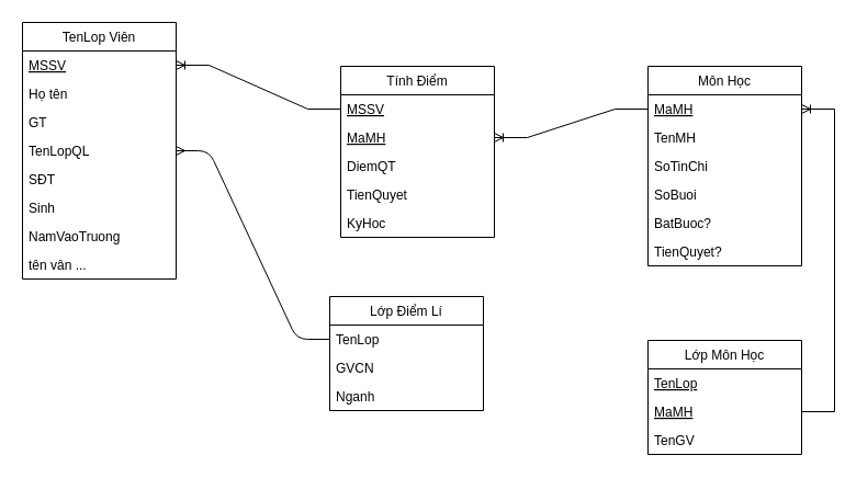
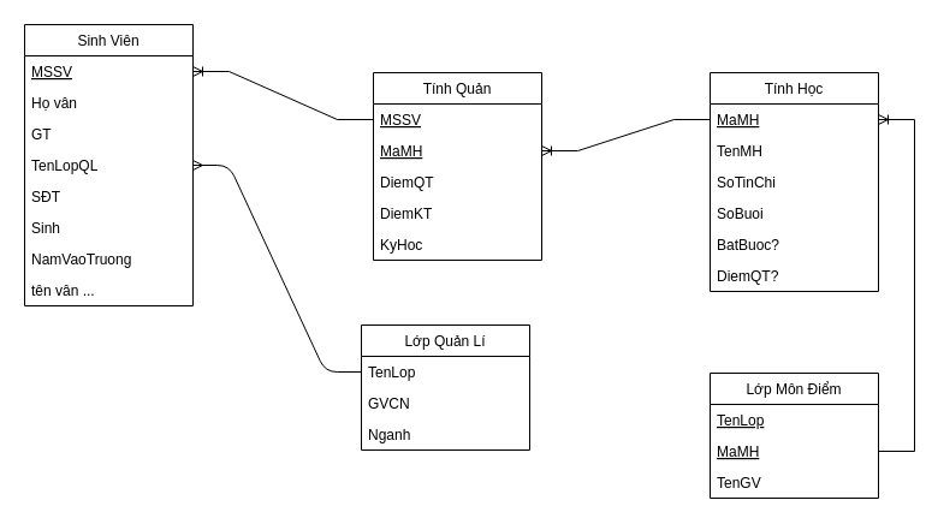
  <mxCell id="0" />
  <mxCell id="1" parent="0" />
- <mxCell id="2" value="TenLop Viên" style="swimlane;fontStyle=0;childLayout=stackLayout;horizontal=1;startSize=26;fillColor=none;horizontalStack=0;resizeParent=1;resizeParentMax=0;resizeLast=0;collapsible=1;marginBottom=0;" parent="1" vertex="1"><mxGeometry x="20" y="20" width="140" height="234" as="geometry" /></mxCell>
+ <mxCell id="2" value="Sinh Viên" style="swimlane;fontStyle=0;childLayout=stackLayout;horizontal=1;startSize=26;fillColor=none;horizontalStack=0;resizeParent=1;resizeParentMax=0;resizeLast=0;collapsible=1;marginBottom=0;" parent="1" vertex="1"><mxGeometry x="20" y="20" width="140" height="234" as="geometry" /></mxCell>
  <mxCell id="3" value="MSSV" style="text;strokeColor=none;fillColor=none;align=left;verticalAlign=top;spacingLeft=4;spacingRight=4;overflow=hidden;rotatable=0;points=[[0,0.5],[1,0.5]];portConstraint=eastwest;fontStyle=4" parent="2" vertex="1"><mxGeometry y="26" width="140" height="26" as="geometry" /></mxCell>
- <mxCell id="4" value="Họ tên" style="text;strokeColor=none;fillColor=none;align=left;verticalAlign=top;spacingLeft=4;spacingRight=4;overflow=hidden;rotatable=0;points=[[0,0.5],[1,0.5]];portConstraint=eastwest;" parent="2" vertex="1"><mxGeometry y="52" width="140" height="26" as="geometry" /></mxCell>
+ <mxCell id="4" value="Họ vân" style="text;strokeColor=none;fillColor=none;align=left;verticalAlign=top;spacingLeft=4;spacingRight=4;overflow=hidden;rotatable=0;points=[[0,0.5],[1,0.5]];portConstraint=eastwest;" parent="2" vertex="1"><mxGeometry y="52" width="140" height="26" as="geometry" /></mxCell>
  <mxCell id="5" value="GT" style="text;strokeColor=none;fillColor=none;align=left;verticalAlign=top;spacingLeft=4;spacingRight=4;overflow=hidden;rotatable=0;points=[[0,0.5],[1,0.5]];portConstraint=eastwest;" parent="2" vertex="1"><mxGeometry y="78" width="140" height="26" as="geometry" /></mxCell>
  <mxCell id="6" value="TenLopQL" style="text;strokeColor=none;fillColor=none;align=left;verticalAlign=top;spacingLeft=4;spacingRight=4;overflow=hidden;rotatable=0;points=[[0,0.5],[1,0.5]];portConstraint=eastwest;" parent="2" vertex="1"><mxGeometry y="104" width="140" height="26" as="geometry" /></mxCell>
  <mxCell id="7" value="SĐT" style="text;strokeColor=none;fillColor=none;align=left;verticalAlign=top;spacingLeft=4;spacingRight=4;overflow=hidden;rotatable=0;points=[[0,0.5],[1,0.5]];portConstraint=eastwest;" parent="2" vertex="1"><mxGeometry y="130" width="140" height="26" as="geometry" /></mxCell>
  <mxCell id="8" value="Sinh" style="text;strokeColor=none;fillColor=none;align=left;verticalAlign=top;spacingLeft=4;spacingRight=4;overflow=hidden;rotatable=0;points=[[0,0.5],[1,0.5]];portConstraint=eastwest;" parent="2" vertex="1"><mxGeometry y="156" width="140" height="26" as="geometry" /></mxCell>
  <mxCell id="9" value="NamVaoTruong" style="text;strokeColor=none;fillColor=none;align=left;verticalAlign=top;spacingLeft=4;spacingRight=4;overflow=hidden;rotatable=0;points=[[0,0.5],[1,0.5]];portConstraint=eastwest;" parent="2" vertex="1"><mxGeometry y="182" width="140" height="26" as="geometry" /></mxCell>
  <mxCell id="10" value="tên vân ..." style="text;strokeColor=none;fillColor=none;align=left;verticalAlign=top;spacingLeft=4;spacingRight=4;overflow=hidden;rotatable=0;points=[[0,0.5],[1,0.5]];portConstraint=eastwest;" parent="2" vertex="1"><mxGeometry y="208" width="140" height="26" as="geometry" /></mxCell>
- <mxCell id="11" value="Tính Điểm" style="swimlane;fontStyle=0;childLayout=stackLayout;horizontal=1;startSize=26;fillColor=none;horizontalStack=0;resizeParent=1;resizeParentMax=0;resizeLast=0;collapsible=1;marginBottom=0;" parent="1" vertex="1"><mxGeometry x="310" y="60" width="140" height="156" as="geometry" /></mxCell>
+ <mxCell id="11" value="Tính Quản" style="swimlane;fontStyle=0;childLayout=stackLayout;horizontal=1;startSize=26;fillColor=none;horizontalStack=0;resizeParent=1;resizeParentMax=0;resizeLast=0;collapsible=1;marginBottom=0;" parent="1" vertex="1"><mxGeometry x="310" y="60" width="140" height="156" as="geometry" /></mxCell>
  <mxCell id="12" value="MSSV" style="text;strokeColor=none;fillColor=none;align=left;verticalAlign=top;spacingLeft=4;spacingRight=4;overflow=hidden;rotatable=0;points=[[0,0.5],[1,0.5]];portConstraint=eastwest;fontStyle=4" parent="11" vertex="1"><mxGeometry y="26" width="140" height="26" as="geometry" /></mxCell>
  <mxCell id="13" value="MaMH" style="text;strokeColor=none;fillColor=none;align=left;verticalAlign=top;spacingLeft=4;spacingRight=4;overflow=hidden;rotatable=0;points=[[0,0.5],[1,0.5]];portConstraint=eastwest;fontStyle=4" parent="11" vertex="1"><mxGeometry y="52" width="140" height="26" as="geometry" /></mxCell>
  <mxCell id="14" value="DiemQT" style="text;strokeColor=none;fillColor=none;align=left;verticalAlign=top;spacingLeft=4;spacingRight=4;overflow=hidden;rotatable=0;points=[[0,0.5],[1,0.5]];portConstraint=eastwest;" parent="11" vertex="1"><mxGeometry y="78" width="140" height="26" as="geometry" /></mxCell>
- <mxCell id="15" value="TienQuyet" style="text;strokeColor=none;fillColor=none;align=left;verticalAlign=top;spacingLeft=4;spacingRight=4;overflow=hidden;rotatable=0;points=[[0,0.5],[1,0.5]];portConstraint=eastwest;" parent="11" vertex="1"><mxGeometry y="104" width="140" height="26" as="geometry" /></mxCell>
+ <mxCell id="15" value="DiemKT" style="text;strokeColor=none;fillColor=none;align=left;verticalAlign=top;spacingLeft=4;spacingRight=4;overflow=hidden;rotatable=0;points=[[0,0.5],[1,0.5]];portConstraint=eastwest;" parent="11" vertex="1"><mxGeometry y="104" width="140" height="26" as="geometry" /></mxCell>
  <mxCell id="16" value="KyHoc" style="text;strokeColor=none;fillColor=none;align=left;verticalAlign=top;spacingLeft=4;spacingRight=4;overflow=hidden;rotatable=0;points=[[0,0.5],[1,0.5]];portConstraint=eastwest;" parent="11" vertex="1"><mxGeometry y="130" width="140" height="26" as="geometry" /></mxCell>
- <mxCell id="17" value="Lớp Môn Học" style="swimlane;fontStyle=0;childLayout=stackLayout;horizontal=1;startSize=26;fillColor=none;horizontalStack=0;resizeParent=1;resizeParentMax=0;resizeLast=0;collapsible=1;marginBottom=0;" parent="1" vertex="1"><mxGeometry x="590" y="310" width="140" height="104" as="geometry" /></mxCell>
+ <mxCell id="17" value="Lớp Môn Điểm" style="swimlane;fontStyle=0;childLayout=stackLayout;horizontal=1;startSize=26;fillColor=none;horizontalStack=0;resizeParent=1;resizeParentMax=0;resizeLast=0;collapsible=1;marginBottom=0;" parent="1" vertex="1"><mxGeometry x="590" y="310" width="140" height="104" as="geometry" /></mxCell>
  <mxCell id="18" value="TenLop" style="text;strokeColor=none;fillColor=none;align=left;verticalAlign=top;spacingLeft=4;spacingRight=4;overflow=hidden;rotatable=0;points=[[0,0.5],[1,0.5]];portConstraint=eastwest;fontStyle=4" parent="17" vertex="1"><mxGeometry y="26" width="140" height="26" as="geometry" /></mxCell>
  <mxCell id="19" value="MaMH" style="text;strokeColor=none;fillColor=none;align=left;verticalAlign=top;spacingLeft=4;spacingRight=4;overflow=hidden;rotatable=0;points=[[0,0.5],[1,0.5]];portConstraint=eastwest;fontStyle=4" parent="17" vertex="1"><mxGeometry y="52" width="140" height="26" as="geometry" /></mxCell>
  <mxCell id="20" value="TenGV" style="text;strokeColor=none;fillColor=none;align=left;verticalAlign=top;spacingLeft=4;spacingRight=4;overflow=hidden;rotatable=0;points=[[0,0.5],[1,0.5]];portConstraint=eastwest;" parent="17" vertex="1"><mxGeometry y="78" width="140" height="26" as="geometry" /></mxCell>
- <mxCell id="21" value="Môn Học" style="swimlane;fontStyle=0;childLayout=stackLayout;horizontal=1;startSize=26;fillColor=none;horizontalStack=0;resizeParent=1;resizeParentMax=0;resizeLast=0;collapsible=1;marginBottom=0;" parent="1" vertex="1"><mxGeometry x="590" y="60" width="140" height="182" as="geometry" /></mxCell>
+ <mxCell id="21" value="Tính Học" style="swimlane;fontStyle=0;childLayout=stackLayout;horizontal=1;startSize=26;fillColor=none;horizontalStack=0;resizeParent=1;resizeParentMax=0;resizeLast=0;collapsible=1;marginBottom=0;" parent="1" vertex="1"><mxGeometry x="590" y="60" width="140" height="182" as="geometry" /></mxCell>
  <mxCell id="22" value="MaMH" style="text;strokeColor=none;fillColor=none;align=left;verticalAlign=top;spacingLeft=4;spacingRight=4;overflow=hidden;rotatable=0;points=[[0,0.5],[1,0.5]];portConstraint=eastwest;fontStyle=4" parent="21" vertex="1"><mxGeometry y="26" width="140" height="26" as="geometry" /></mxCell>
  <mxCell id="23" value="TenMH" style="text;strokeColor=none;fillColor=none;align=left;verticalAlign=top;spacingLeft=4;spacingRight=4;overflow=hidden;rotatable=0;points=[[0,0.5],[1,0.5]];portConstraint=eastwest;" parent="21" vertex="1"><mxGeometry y="52" width="140" height="26" as="geometry" /></mxCell>
  <mxCell id="24" value="SoTinChi" style="text;strokeColor=none;fillColor=none;align=left;verticalAlign=top;spacingLeft=4;spacingRight=4;overflow=hidden;rotatable=0;points=[[0,0.5],[1,0.5]];portConstraint=eastwest;" parent="21" vertex="1"><mxGeometry y="78" width="140" height="26" as="geometry" /></mxCell>
  <mxCell id="25" value="SoBuoi" style="text;strokeColor=none;fillColor=none;align=left;verticalAlign=top;spacingLeft=4;spacingRight=4;overflow=hidden;rotatable=0;points=[[0,0.5],[1,0.5]];portConstraint=eastwest;fontStyle=0" parent="21" vertex="1"><mxGeometry y="104" width="140" height="26" as="geometry" /></mxCell>
  <mxCell id="26" value="BatBuoc?" style="text;strokeColor=none;fillColor=none;align=left;verticalAlign=top;spacingLeft=4;spacingRight=4;overflow=hidden;rotatable=0;points=[[0,0.5],[1,0.5]];portConstraint=eastwest;fontStyle=0" parent="21" vertex="1"><mxGeometry y="130" width="140" height="26" as="geometry" /></mxCell>
- <mxCell id="27" value="TienQuyet?" style="text;strokeColor=none;fillColor=none;align=left;verticalAlign=top;spacingLeft=4;spacingRight=4;overflow=hidden;rotatable=0;points=[[0,0.5],[1,0.5]];portConstraint=eastwest;fontStyle=0" parent="21" vertex="1"><mxGeometry y="156" width="140" height="26" as="geometry" /></mxCell>
+ <mxCell id="27" value="DiemQT?" style="text;strokeColor=none;fillColor=none;align=left;verticalAlign=top;spacingLeft=4;spacingRight=4;overflow=hidden;rotatable=0;points=[[0,0.5],[1,0.5]];portConstraint=eastwest;fontStyle=0" parent="21" vertex="1"><mxGeometry y="156" width="140" height="26" as="geometry" /></mxCell>
  <mxCell id="28" value="" style="edgeStyle=entityRelationEdgeStyle;fontSize=12;html=1;endArrow=ERoneToMany;rounded=0;entryX=1;entryY=0.5;entryDx=0;entryDy=0;exitX=0;exitY=0.5;exitDx=0;exitDy=0;" parent="1" source="12" target="3" edge="1"><mxGeometry width="100" height="100" relative="1" as="geometry"><mxPoint x="330" y="310" as="sourcePoint" /><mxPoint x="430" y="210" as="targetPoint" /></mxGeometry></mxCell>
  <mxCell id="29" value="" style="edgeStyle=entityRelationEdgeStyle;fontSize=12;html=1;endArrow=ERoneToMany;rounded=0;entryX=1;entryY=0.5;entryDx=0;entryDy=0;exitX=0;exitY=0.5;exitDx=0;exitDy=0;" parent="1" source="22" target="13" edge="1"><mxGeometry width="100" height="100" relative="1" as="geometry"><mxPoint x="320" y="109" as="sourcePoint" /><mxPoint x="170" y="69" as="targetPoint" /></mxGeometry></mxCell>
  <mxCell id="30" value="" style="edgeStyle=entityRelationEdgeStyle;fontSize=12;html=1;endArrow=ERoneToMany;rounded=0;entryX=1;entryY=0.5;entryDx=0;entryDy=0;exitX=1;exitY=0.5;exitDx=0;exitDy=0;" parent="1" source="19" target="22" edge="1"><mxGeometry width="100" height="100" relative="1" as="geometry"><mxPoint x="610" y="119" as="sourcePoint" /><mxPoint x="470" y="145" as="targetPoint" /></mxGeometry></mxCell>
- <mxCell id="31" value="Lớp Điểm Lí" style="swimlane;fontStyle=0;childLayout=stackLayout;horizontal=1;startSize=26;fillColor=none;horizontalStack=0;resizeParent=1;resizeParentMax=0;resizeLast=0;collapsible=1;marginBottom=0;" vertex="1" parent="1"><mxGeometry x="300" y="270" width="140" height="104" as="geometry" /></mxCell>
+ <mxCell id="31" value="Lớp Quản Lí" style="swimlane;fontStyle=0;childLayout=stackLayout;horizontal=1;startSize=26;fillColor=none;horizontalStack=0;resizeParent=1;resizeParentMax=0;resizeLast=0;collapsible=1;marginBottom=0;" vertex="1" parent="1"><mxGeometry x="300" y="270" width="140" height="104" as="geometry" /></mxCell>
  <mxCell id="32" value="TenLop" style="text;strokeColor=none;fillColor=none;align=left;verticalAlign=top;spacingLeft=4;spacingRight=4;overflow=hidden;rotatable=0;points=[[0,0.5],[1,0.5]];portConstraint=eastwest;" vertex="1" parent="31"><mxGeometry y="26" width="140" height="26" as="geometry" /></mxCell>
  <mxCell id="33" value="GVCN" style="text;strokeColor=none;fillColor=none;align=left;verticalAlign=top;spacingLeft=4;spacingRight=4;overflow=hidden;rotatable=0;points=[[0,0.5],[1,0.5]];portConstraint=eastwest;" vertex="1" parent="31"><mxGeometry y="52" width="140" height="26" as="geometry" /></mxCell>
  <mxCell id="34" value="Nganh" style="text;strokeColor=none;fillColor=none;align=left;verticalAlign=top;spacingLeft=4;spacingRight=4;overflow=hidden;rotatable=0;points=[[0,0.5],[1,0.5]];portConstraint=eastwest;" vertex="1" parent="31"><mxGeometry y="78" width="140" height="26" as="geometry" /></mxCell>
  <mxCell id="35" value="" style="edgeStyle=entityRelationEdgeStyle;fontSize=12;endArrow=ERmany;exitX=0;exitY=0.5;exitDx=0;exitDy=0;" edge="1" parent="1" source="32" target="6"><mxGeometry width="100" height="100" relative="1" as="geometry"><mxPoint x="480" y="280" as="sourcePoint" /><mxPoint x="580" y="180" as="targetPoint" /></mxGeometry></mxCell>
